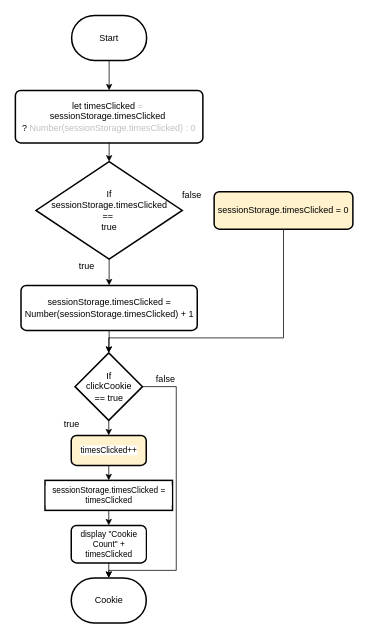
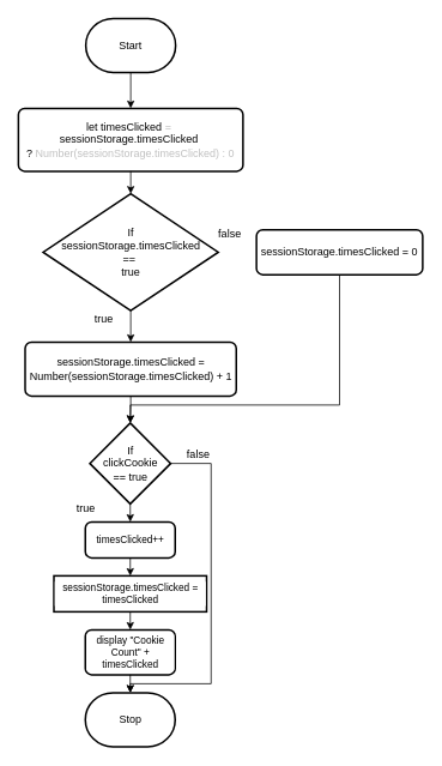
  <mxCell id="0" />
  <mxCell id="1" parent="0" />
  <mxCell id="2" style="edgeStyle=orthogonalEdgeStyle;shape=connector;rounded=0;html=1;exitX=0.5;exitY=1;exitDx=0;exitDy=0;exitPerimeter=0;entryX=0.5;entryY=0;entryDx=0;entryDy=0;strokeColor=default;align=center;verticalAlign=middle;fontFamily=Helvetica;fontSize=11;fontColor=default;labelBackgroundColor=default;endArrow=classic;" edge="1" parent="1" source="3" target="5"><mxGeometry relative="1" as="geometry" /></mxCell>
  <mxCell id="3" value="Start" style="strokeWidth=2;html=1;shape=mxgraph.flowchart.terminator;whiteSpace=wrap;" parent="1" vertex="1"><mxGeometry x="95" y="20" width="100" height="60" as="geometry" /></mxCell>
- <mxCell id="4" value="Cookie" style="strokeWidth=2;html=1;shape=mxgraph.flowchart.terminator;whiteSpace=wrap;" parent="1" vertex="1"><mxGeometry x="94.5" y="770" width="100" height="60" as="geometry" /></mxCell>
+ <mxCell id="4" value="Stop" style="strokeWidth=2;html=1;shape=mxgraph.flowchart.terminator;whiteSpace=wrap;" parent="1" vertex="1"><mxGeometry x="94.5" y="770" width="100" height="60" as="geometry" /></mxCell>
  <mxCell id="5" value="let timesClicked&amp;nbsp;&lt;span style=&quot;color: rgb(192, 192, 192); background-color: transparent;&quot;&gt;=&amp;nbsp;&lt;/span&gt;&lt;div&gt;sessionStorage.timesClicked&amp;nbsp;&lt;/div&gt;&lt;div&gt;?&amp;nbsp;&lt;span style=&quot;color: rgb(192, 192, 192); background-color: transparent;&quot;&gt;Number(sessionStorage.timesClicked)&amp;nbsp;&lt;/span&gt;&lt;span style=&quot;background-color: transparent; color: rgb(192, 192, 192);&quot;&gt;:&amp;nbsp;&lt;/span&gt;&lt;span style=&quot;background-color: transparent; color: rgb(192, 192, 192);&quot;&gt;0&lt;/span&gt;&lt;/div&gt;" style="rounded=1;whiteSpace=wrap;html=1;absoluteArcSize=1;arcSize=14;strokeWidth=2;" vertex="1" parent="1"><mxGeometry x="20" y="120" width="250" height="70" as="geometry" /></mxCell>
  <mxCell id="6" style="edgeStyle=orthogonalEdgeStyle;html=1;exitX=0.5;exitY=1;exitDx=0;exitDy=0;exitPerimeter=0;entryX=0.5;entryY=0;entryDx=0;entryDy=0;rounded=0;" edge="1" parent="1" source="7" target="8"><mxGeometry relative="1" as="geometry" /></mxCell>
  <mxCell id="7" value="If&lt;div&gt;sessionStorage.timesClicked&lt;/div&gt;&lt;div&gt;==&amp;nbsp;&lt;/div&gt;&lt;div&gt;true&lt;/div&gt;" style="strokeWidth=2;html=1;shape=mxgraph.flowchart.decision;whiteSpace=wrap;" vertex="1" parent="1"><mxGeometry x="47.5" y="215" width="195" height="130" as="geometry" /></mxCell>
  <mxCell id="8" value="sessionStorage.timesClicked = Number(sessionStorage.timesClicked) + 1" style="rounded=1;whiteSpace=wrap;html=1;absoluteArcSize=1;arcSize=14;strokeWidth=2;" vertex="1" parent="1"><mxGeometry x="27.5" y="380" width="235" height="60" as="geometry" /></mxCell>
- <mxCell id="9" value="sessionStorage.timesClicked = 0" style="rounded=1;whiteSpace=wrap;html=1;absoluteArcSize=1;arcSize=14;strokeWidth=2;fillColor=#fff2cc;" vertex="1" parent="1"><mxGeometry x="285" y="255" width="185" height="50" as="geometry" /></mxCell>
+ <mxCell id="9" value="sessionStorage.timesClicked = 0" style="rounded=1;whiteSpace=wrap;html=1;absoluteArcSize=1;arcSize=14;strokeWidth=2;" vertex="1" parent="1"><mxGeometry x="285" y="255" width="185" height="50" as="geometry" /></mxCell>
  <mxCell id="10" value="true" style="text;html=1;align=center;verticalAlign=middle;resizable=0;points=[];autosize=1;strokeColor=none;fillColor=none;" vertex="1" parent="1"><mxGeometry x="95" y="340" width="40" height="30" as="geometry" /></mxCell>
  <mxCell id="11" value="false" style="text;html=1;align=center;verticalAlign=middle;resizable=0;points=[];autosize=1;strokeColor=none;fillColor=none;" vertex="1" parent="1"><mxGeometry x="229.5" y="245" width="50" height="30" as="geometry" /></mxCell>
  <mxCell id="12" style="edgeStyle=orthogonalEdgeStyle;shape=connector;rounded=0;html=1;exitX=0.5;exitY=1;exitDx=0;exitDy=0;entryX=0.5;entryY=0;entryDx=0;entryDy=0;entryPerimeter=0;strokeColor=default;align=center;verticalAlign=middle;fontFamily=Helvetica;fontSize=11;fontColor=default;labelBackgroundColor=default;endArrow=classic;" edge="1" parent="1" source="5" target="7"><mxGeometry relative="1" as="geometry" /></mxCell>
  <mxCell id="13" style="edgeStyle=orthogonalEdgeStyle;shape=connector;rounded=0;html=1;exitX=0.5;exitY=1;exitDx=0;exitDy=0;exitPerimeter=0;entryX=0.5;entryY=0;entryDx=0;entryDy=0;strokeColor=default;align=center;verticalAlign=middle;fontFamily=Helvetica;fontSize=11;fontColor=default;labelBackgroundColor=default;endArrow=classic;" edge="1" parent="1" source="14" target="18"><mxGeometry relative="1" as="geometry" /></mxCell>
  <mxCell id="14" value="If&lt;div&gt;clickCookie&lt;/div&gt;&lt;div&gt;== true&lt;/div&gt;" style="strokeWidth=2;html=1;shape=mxgraph.flowchart.decision;whiteSpace=wrap;" vertex="1" parent="1"><mxGeometry x="99.5" y="470" width="90" height="90" as="geometry" /></mxCell>
  <mxCell id="15" value="true" style="text;html=1;align=center;verticalAlign=middle;resizable=0;points=[];autosize=1;strokeColor=none;fillColor=none;" vertex="1" parent="1"><mxGeometry x="74.5" y="550" width="40" height="30" as="geometry" /></mxCell>
  <mxCell id="16" value="false" style="text;html=1;align=center;verticalAlign=middle;resizable=0;points=[];autosize=1;strokeColor=none;fillColor=none;" vertex="1" parent="1"><mxGeometry x="194.5" y="490" width="50" height="30" as="geometry" /></mxCell>
  <mxCell id="17" style="edgeStyle=orthogonalEdgeStyle;shape=connector;rounded=0;html=1;exitX=0.5;exitY=1;exitDx=0;exitDy=0;entryX=0.5;entryY=0;entryDx=0;entryDy=0;strokeColor=default;align=center;verticalAlign=middle;fontFamily=Helvetica;fontSize=11;fontColor=default;labelBackgroundColor=default;endArrow=classic;" edge="1" parent="1" source="18" target="20"><mxGeometry relative="1" as="geometry" /></mxCell>
- <mxCell id="18" value="timesClicked++" style="rounded=1;whiteSpace=wrap;html=1;absoluteArcSize=1;arcSize=14;strokeWidth=2;fontFamily=Helvetica;fontSize=11;fontColor=default;labelBackgroundColor=default;fillColor=#fff2cc;" vertex="1" parent="1"><mxGeometry x="94.5" y="580" width="100" height="40" as="geometry" /></mxCell>
+ <mxCell id="18" value="timesClicked++" style="rounded=1;whiteSpace=wrap;html=1;absoluteArcSize=1;arcSize=14;strokeWidth=2;fontFamily=Helvetica;fontSize=11;fontColor=default;labelBackgroundColor=default;" vertex="1" parent="1"><mxGeometry x="94.5" y="580" width="100" height="40" as="geometry" /></mxCell>
  <mxCell id="19" style="edgeStyle=orthogonalEdgeStyle;shape=connector;rounded=0;html=1;exitX=0.5;exitY=1;exitDx=0;exitDy=0;entryX=0.5;entryY=0;entryDx=0;entryDy=0;strokeColor=default;align=center;verticalAlign=middle;fontFamily=Helvetica;fontSize=11;fontColor=default;labelBackgroundColor=default;endArrow=classic;" edge="1" parent="1" source="20" target="21"><mxGeometry relative="1" as="geometry" /></mxCell>
  <mxCell id="20" value="sessionStorage.timesClicked = timesClicked" style="whiteSpace=wrap;html=1;absoluteArcSize=1;arcSize=14;strokeWidth=2;fontFamily=Helvetica;fontSize=11;fontColor=default;labelBackgroundColor=default;rounded=0;" vertex="1" parent="1"><mxGeometry x="59.5" y="640" width="170" height="40" as="geometry" /></mxCell>
  <mxCell id="21" value="display &quot;Cookie Count&quot; + timesClicked" style="rounded=1;whiteSpace=wrap;html=1;absoluteArcSize=1;arcSize=14;strokeWidth=2;fontFamily=Helvetica;fontSize=11;fontColor=default;labelBackgroundColor=default;" vertex="1" parent="1"><mxGeometry x="94.5" y="700" width="100" height="50" as="geometry" /></mxCell>
  <mxCell id="22" style="edgeStyle=orthogonalEdgeStyle;shape=connector;rounded=0;html=1;exitX=0.5;exitY=1;exitDx=0;exitDy=0;entryX=0.5;entryY=0;entryDx=0;entryDy=0;entryPerimeter=0;strokeColor=default;align=center;verticalAlign=middle;fontFamily=Helvetica;fontSize=11;fontColor=default;labelBackgroundColor=default;endArrow=classic;" edge="1" parent="1" source="21" target="4"><mxGeometry relative="1" as="geometry" /></mxCell>
  <mxCell id="23" style="edgeStyle=orthogonalEdgeStyle;shape=connector;rounded=0;html=1;exitX=1;exitY=0.5;exitDx=0;exitDy=0;exitPerimeter=0;entryX=0.5;entryY=0;entryDx=0;entryDy=0;entryPerimeter=0;strokeColor=default;align=center;verticalAlign=middle;fontFamily=Helvetica;fontSize=11;fontColor=default;labelBackgroundColor=default;endArrow=classic;" edge="1" parent="1" source="14" target="4"><mxGeometry relative="1" as="geometry"><Array as="points"><mxPoint x="234.5" y="515" /><mxPoint x="234.5" y="760" /><mxPoint x="144.5" y="760" /></Array></mxGeometry></mxCell>
  <mxCell id="24" style="edgeStyle=orthogonalEdgeStyle;shape=connector;rounded=0;html=1;exitX=0.5;exitY=1;exitDx=0;exitDy=0;entryX=0.5;entryY=0;entryDx=0;entryDy=0;entryPerimeter=0;strokeColor=default;align=center;verticalAlign=middle;fontFamily=Helvetica;fontSize=11;fontColor=default;labelBackgroundColor=default;endArrow=classic;" edge="1" parent="1" source="8" target="14"><mxGeometry relative="1" as="geometry" /></mxCell>
  <mxCell id="25" style="edgeStyle=orthogonalEdgeStyle;shape=connector;rounded=0;html=1;exitX=0.5;exitY=1;exitDx=0;exitDy=0;entryX=0.5;entryY=0;entryDx=0;entryDy=0;entryPerimeter=0;strokeColor=default;align=center;verticalAlign=middle;fontFamily=Helvetica;fontSize=11;fontColor=default;labelBackgroundColor=default;endArrow=classic;" edge="1" parent="1" source="9" target="14"><mxGeometry relative="1" as="geometry"><Array as="points"><mxPoint x="377" y="450" /><mxPoint x="145" y="450" /></Array></mxGeometry></mxCell>
